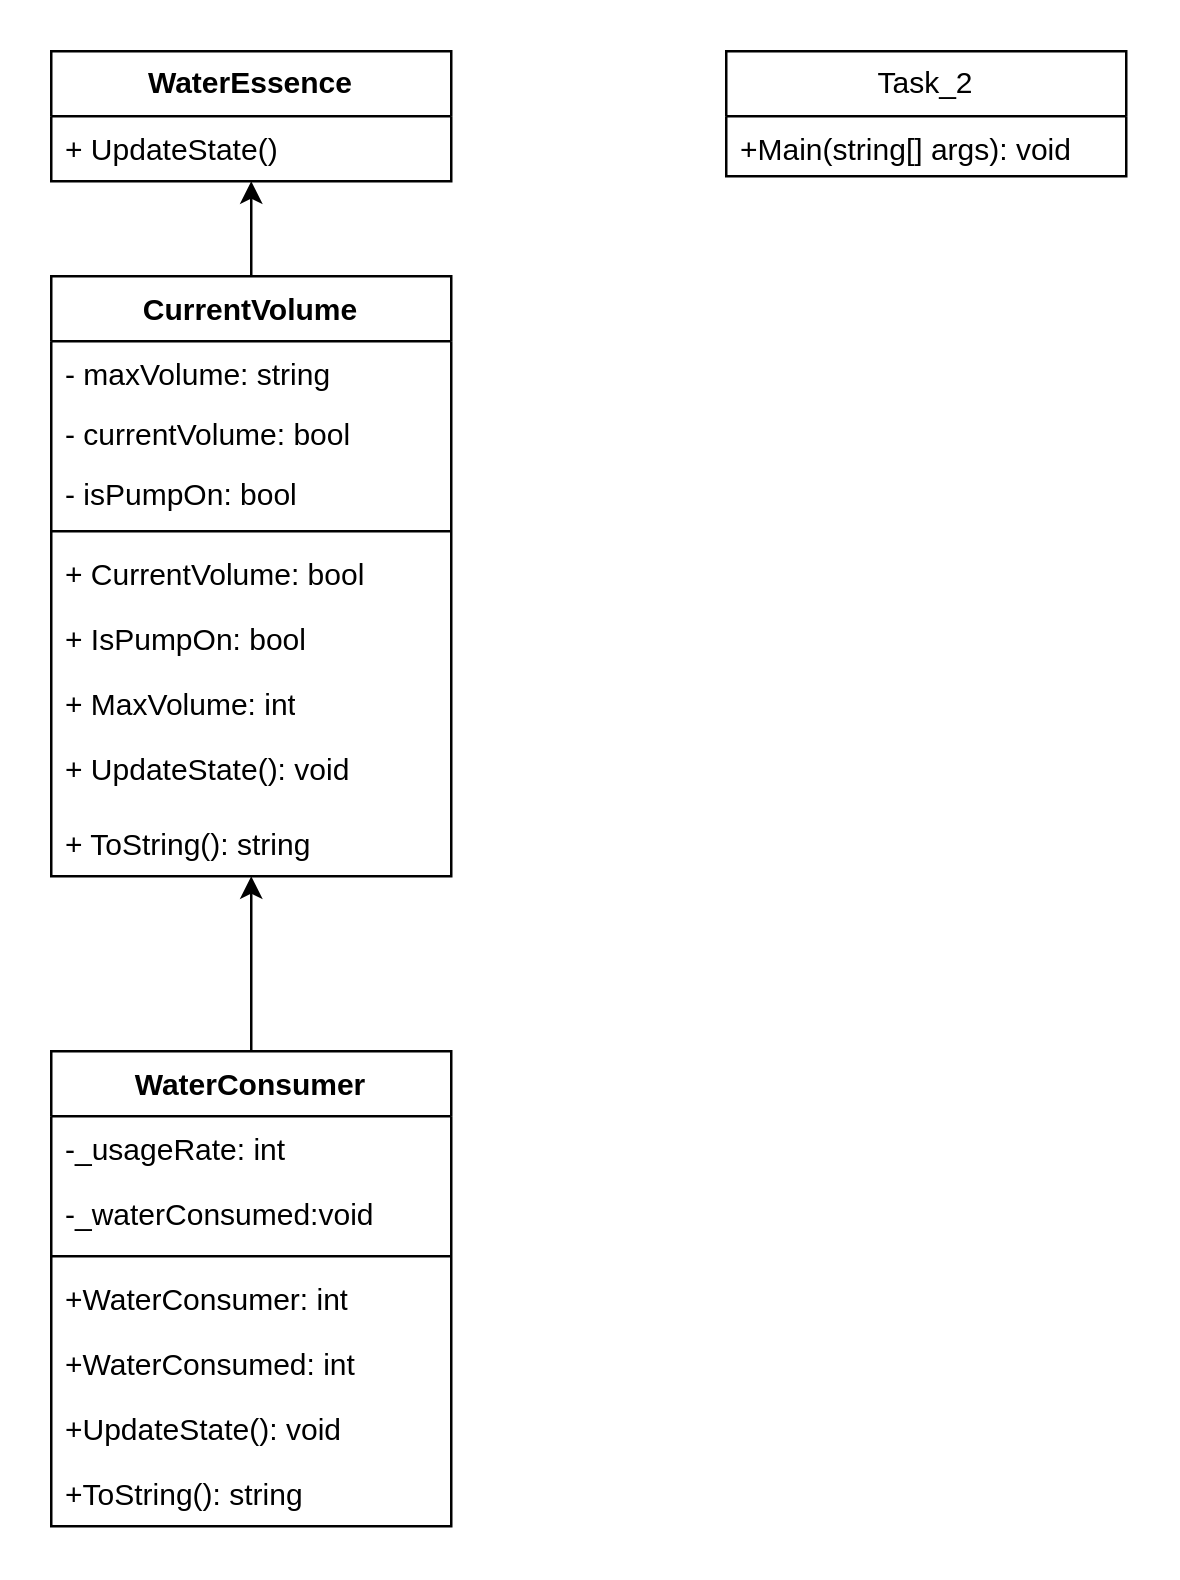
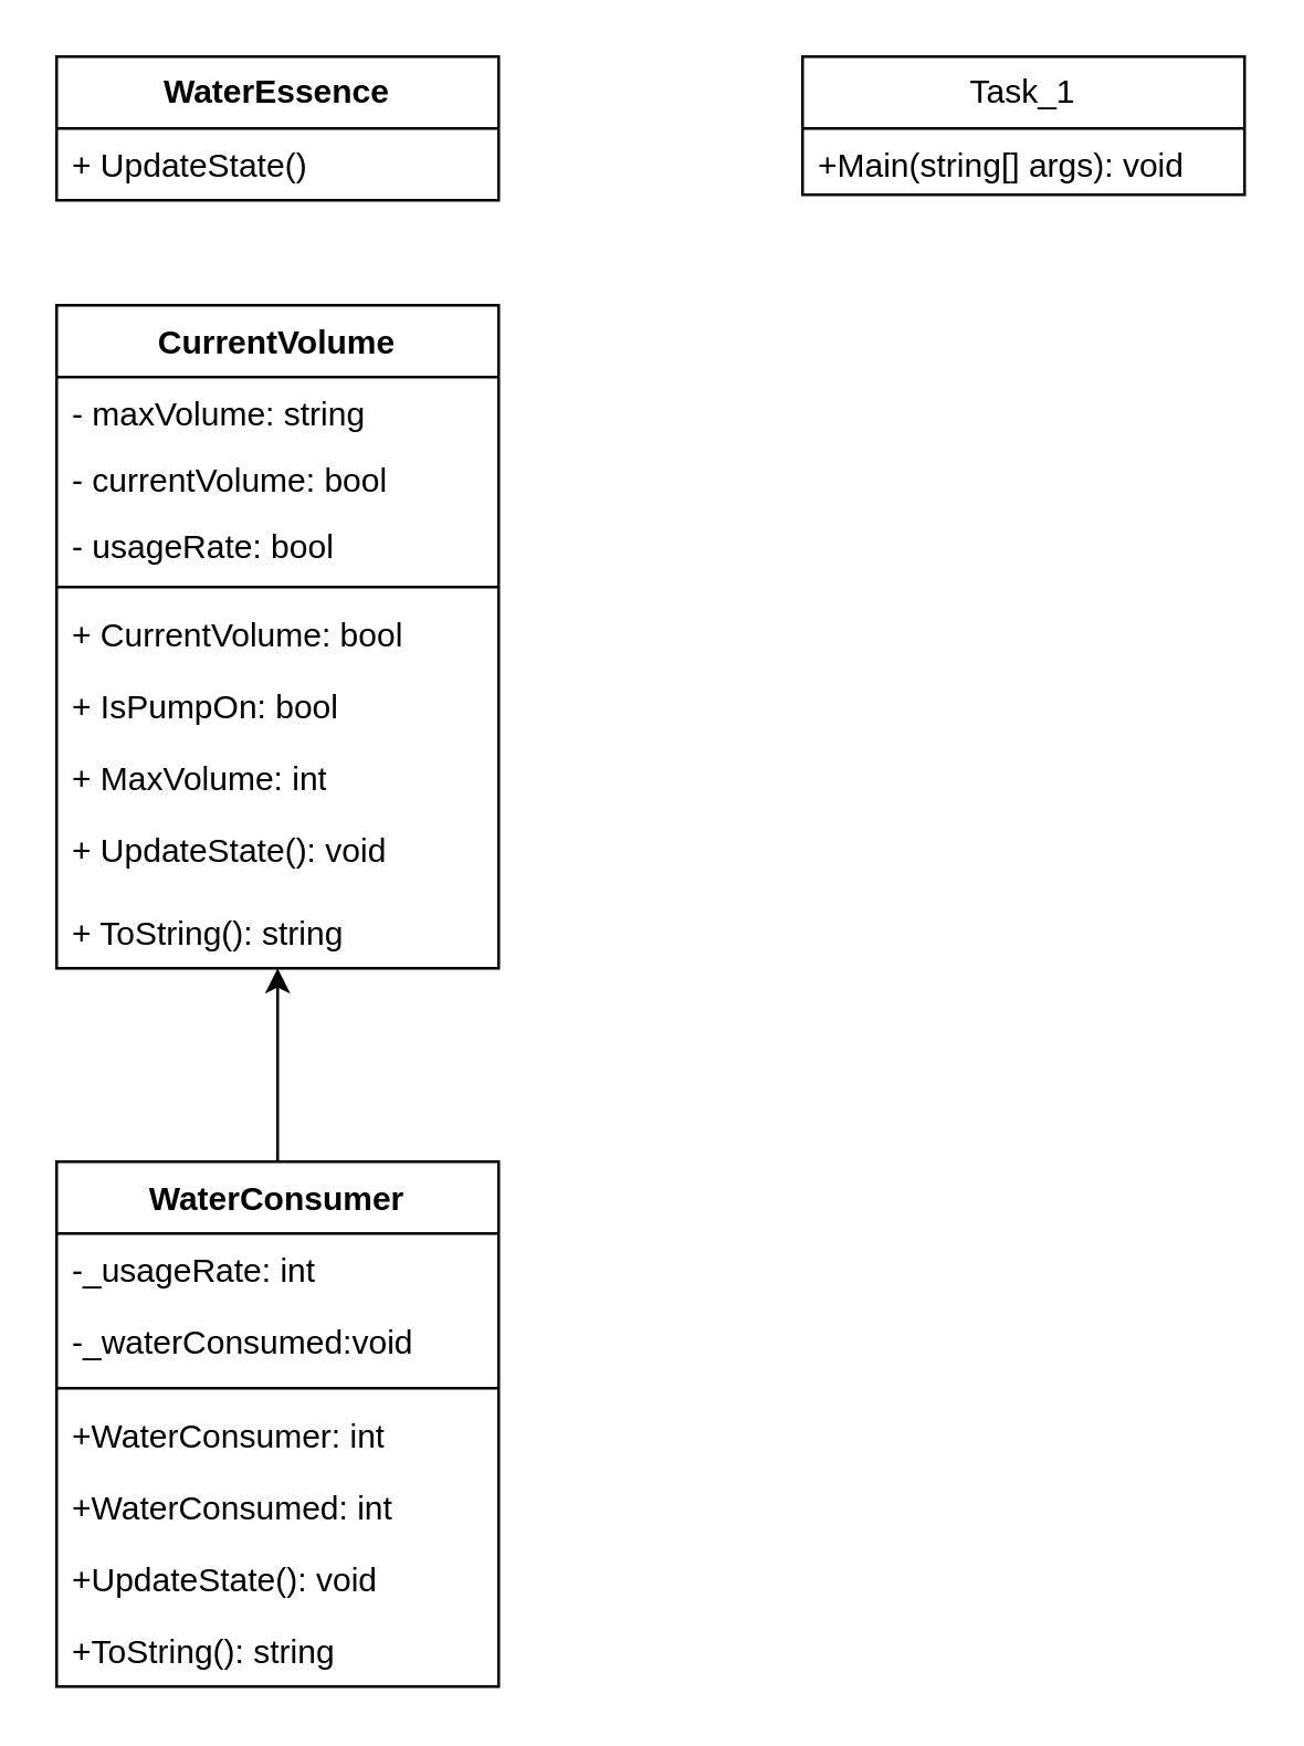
  <mxCell id="0" />
  <mxCell id="1" parent="0" />
- <mxCell id="2" value="" style="edgeStyle=orthogonalEdgeStyle;rounded=0;orthogonalLoop=1;jettySize=auto;html=1;" edge="1" parent="1" source="3" target="14"><mxGeometry relative="1" as="geometry"><Array as="points"><mxPoint x="100" y="90" /><mxPoint x="100" y="90" /></Array></mxGeometry></mxCell>
  <mxCell id="3" value=" CurrentVolume " style="swimlane;fontStyle=1;align=center;verticalAlign=top;childLayout=stackLayout;horizontal=1;startSize=26;horizontalStack=0;resizeParent=1;resizeParentMax=0;resizeLast=0;collapsible=1;marginBottom=0;whiteSpace=wrap;html=1;" vertex="1" parent="1"><mxGeometry x="20" y="110" width="160" height="240" as="geometry"><mxRectangle x="100" y="280" width="110" height="30" as="alternateBounds" /></mxGeometry></mxCell>
  <mxCell id="4" value="- maxVolume: string" style="text;strokeColor=none;fillColor=none;align=left;verticalAlign=top;spacingLeft=4;spacingRight=4;overflow=hidden;rotatable=0;points=[[0,0.5],[1,0.5]];portConstraint=eastwest;whiteSpace=wrap;html=1;" vertex="1" parent="3"><mxGeometry y="26" width="160" height="24" as="geometry" /></mxCell>
  <mxCell id="5" value="- currentVolume: bool" style="text;strokeColor=none;fillColor=none;align=left;verticalAlign=top;spacingLeft=4;spacingRight=4;overflow=hidden;rotatable=0;points=[[0,0.5],[1,0.5]];portConstraint=eastwest;whiteSpace=wrap;html=1;" vertex="1" parent="3"><mxGeometry y="50" width="160" height="24" as="geometry" /></mxCell>
- <mxCell id="6" value="- isPumpOn: bool" style="text;strokeColor=none;fillColor=none;align=left;verticalAlign=top;spacingLeft=4;spacingRight=4;overflow=hidden;rotatable=0;points=[[0,0.5],[1,0.5]];portConstraint=eastwest;whiteSpace=wrap;html=1;" vertex="1" parent="3"><mxGeometry y="74" width="160" height="24" as="geometry" /></mxCell>
+ <mxCell id="6" value="- usageRate: bool" style="text;strokeColor=none;fillColor=none;align=left;verticalAlign=top;spacingLeft=4;spacingRight=4;overflow=hidden;rotatable=0;points=[[0,0.5],[1,0.5]];portConstraint=eastwest;whiteSpace=wrap;html=1;" vertex="1" parent="3"><mxGeometry y="74" width="160" height="24" as="geometry" /></mxCell>
  <mxCell id="7" value="" style="line;strokeWidth=1;fillColor=none;align=left;verticalAlign=middle;spacingTop=-1;spacingLeft=3;spacingRight=3;rotatable=0;labelPosition=right;points=[];portConstraint=eastwest;strokeColor=inherit;" vertex="1" parent="3"><mxGeometry y="98" width="160" height="8" as="geometry" /></mxCell>
  <mxCell id="8" value="+ CurrentVolume: bool" style="text;strokeColor=none;fillColor=none;align=left;verticalAlign=top;spacingLeft=4;spacingRight=4;overflow=hidden;rotatable=0;points=[[0,0.5],[1,0.5]];portConstraint=eastwest;whiteSpace=wrap;html=1;" vertex="1" parent="3"><mxGeometry y="106" width="160" height="26" as="geometry" /></mxCell>
  <mxCell id="9" value="+ IsPumpOn: bool" style="text;strokeColor=none;fillColor=none;align=left;verticalAlign=top;spacingLeft=4;spacingRight=4;overflow=hidden;rotatable=0;points=[[0,0.5],[1,0.5]];portConstraint=eastwest;whiteSpace=wrap;html=1;" vertex="1" parent="3"><mxGeometry y="132" width="160" height="26" as="geometry" /></mxCell>
  <mxCell id="10" value="+ MaxVolume: int" style="text;strokeColor=none;fillColor=none;align=left;verticalAlign=top;spacingLeft=4;spacingRight=4;overflow=hidden;rotatable=0;points=[[0,0.5],[1,0.5]];portConstraint=eastwest;whiteSpace=wrap;html=1;" vertex="1" parent="3"><mxGeometry y="158" width="160" height="26" as="geometry" /></mxCell>
  <mxCell id="11" value="+ UpdateState(): void" style="text;strokeColor=none;fillColor=none;align=left;verticalAlign=top;spacingLeft=4;spacingRight=4;overflow=hidden;rotatable=0;points=[[0,0.5],[1,0.5]];portConstraint=eastwest;whiteSpace=wrap;html=1;" vertex="1" parent="3"><mxGeometry y="184" width="160" height="30" as="geometry" /></mxCell>
  <mxCell id="12" value="+ ToString(): string" style="text;strokeColor=none;fillColor=none;align=left;verticalAlign=top;spacingLeft=4;spacingRight=4;overflow=hidden;rotatable=0;points=[[0,0.5],[1,0.5]];portConstraint=eastwest;whiteSpace=wrap;html=1;" vertex="1" parent="3"><mxGeometry y="214" width="160" height="26" as="geometry" /></mxCell>
  <mxCell id="13" value="&lt;b&gt;WaterEssence      &lt;/b&gt;" style="swimlane;fontStyle=0;childLayout=stackLayout;horizontal=1;startSize=26;fillColor=none;horizontalStack=0;resizeParent=1;resizeParentMax=0;resizeLast=0;collapsible=1;marginBottom=0;whiteSpace=wrap;html=1;" vertex="1" parent="1"><mxGeometry x="20" y="20" width="160" height="52" as="geometry" /></mxCell>
  <mxCell id="14" value=" + UpdateState()" style="text;strokeColor=none;fillColor=none;align=left;verticalAlign=top;spacingLeft=4;spacingRight=4;overflow=hidden;rotatable=0;points=[[0,0.5],[1,0.5]];portConstraint=eastwest;whiteSpace=wrap;html=1;" vertex="1" parent="13"><mxGeometry y="26" width="160" height="26" as="geometry" /></mxCell>
- <mxCell id="15" value="Task_2" style="swimlane;fontStyle=0;childLayout=stackLayout;horizontal=1;startSize=26;fillColor=none;horizontalStack=0;resizeParent=1;resizeParentMax=0;resizeLast=0;collapsible=1;marginBottom=0;whiteSpace=wrap;html=1;" vertex="1" parent="1"><mxGeometry x="290" y="20" width="160" height="50" as="geometry" /></mxCell>
+ <mxCell id="15" value="Task_1" style="swimlane;fontStyle=0;childLayout=stackLayout;horizontal=1;startSize=26;fillColor=none;horizontalStack=0;resizeParent=1;resizeParentMax=0;resizeLast=0;collapsible=1;marginBottom=0;whiteSpace=wrap;html=1;" vertex="1" parent="1"><mxGeometry x="290" y="20" width="160" height="50" as="geometry" /></mxCell>
  <mxCell id="16" value="+Main(string[] args): void" style="text;strokeColor=none;fillColor=none;align=left;verticalAlign=top;spacingLeft=4;spacingRight=4;overflow=hidden;rotatable=0;points=[[0,0.5],[1,0.5]];portConstraint=eastwest;whiteSpace=wrap;html=1;" vertex="1" parent="15"><mxGeometry y="26" width="160" height="24" as="geometry" /></mxCell>
  <mxCell id="17" value="" style="edgeStyle=orthogonalEdgeStyle;rounded=0;orthogonalLoop=1;jettySize=auto;html=1;" edge="1" parent="1" source="18" target="12"><mxGeometry relative="1" as="geometry"><Array as="points"><mxPoint x="100" y="370" /><mxPoint x="100" y="370" /></Array></mxGeometry></mxCell>
  <mxCell id="18" value="WaterConsumer" style="swimlane;fontStyle=1;align=center;verticalAlign=top;childLayout=stackLayout;horizontal=1;startSize=26;horizontalStack=0;resizeParent=1;resizeParentMax=0;resizeLast=0;collapsible=1;marginBottom=0;whiteSpace=wrap;html=1;" vertex="1" parent="1"><mxGeometry x="20" y="420" width="160" height="190" as="geometry" /></mxCell>
  <mxCell id="19" value="-_usageRate: int" style="text;strokeColor=none;fillColor=none;align=left;verticalAlign=top;spacingLeft=4;spacingRight=4;overflow=hidden;rotatable=0;points=[[0,0.5],[1,0.5]];portConstraint=eastwest;whiteSpace=wrap;html=1;" vertex="1" parent="18"><mxGeometry y="26" width="160" height="26" as="geometry" /></mxCell>
  <mxCell id="20" value="-_waterConsumed:void" style="text;strokeColor=none;fillColor=none;align=left;verticalAlign=top;spacingLeft=4;spacingRight=4;overflow=hidden;rotatable=0;points=[[0,0.5],[1,0.5]];portConstraint=eastwest;whiteSpace=wrap;html=1;" vertex="1" parent="18"><mxGeometry y="52" width="160" height="26" as="geometry" /></mxCell>
  <mxCell id="21" value="" style="line;strokeWidth=1;fillColor=none;align=left;verticalAlign=middle;spacingTop=-1;spacingLeft=3;spacingRight=3;rotatable=0;labelPosition=right;points=[];portConstraint=eastwest;strokeColor=inherit;" vertex="1" parent="18"><mxGeometry y="78" width="160" height="8" as="geometry" /></mxCell>
  <mxCell id="22" value="+WaterConsumer: int" style="text;strokeColor=none;fillColor=none;align=left;verticalAlign=top;spacingLeft=4;spacingRight=4;overflow=hidden;rotatable=0;points=[[0,0.5],[1,0.5]];portConstraint=eastwest;whiteSpace=wrap;html=1;" vertex="1" parent="18"><mxGeometry y="86" width="160" height="26" as="geometry" /></mxCell>
  <mxCell id="23" value="+WaterConsumed: int" style="text;strokeColor=none;fillColor=none;align=left;verticalAlign=top;spacingLeft=4;spacingRight=4;overflow=hidden;rotatable=0;points=[[0,0.5],[1,0.5]];portConstraint=eastwest;whiteSpace=wrap;html=1;" vertex="1" parent="18"><mxGeometry y="112" width="160" height="26" as="geometry" /></mxCell>
  <mxCell id="24" value="+UpdateState(): void" style="text;strokeColor=none;fillColor=none;align=left;verticalAlign=top;spacingLeft=4;spacingRight=4;overflow=hidden;rotatable=0;points=[[0,0.5],[1,0.5]];portConstraint=eastwest;whiteSpace=wrap;html=1;" vertex="1" parent="18"><mxGeometry y="138" width="160" height="26" as="geometry" /></mxCell>
  <mxCell id="25" value="+ToString(): string" style="text;strokeColor=none;fillColor=none;align=left;verticalAlign=top;spacingLeft=4;spacingRight=4;overflow=hidden;rotatable=0;points=[[0,0.5],[1,0.5]];portConstraint=eastwest;whiteSpace=wrap;html=1;" vertex="1" parent="18"><mxGeometry y="164" width="160" height="26" as="geometry" /></mxCell>
